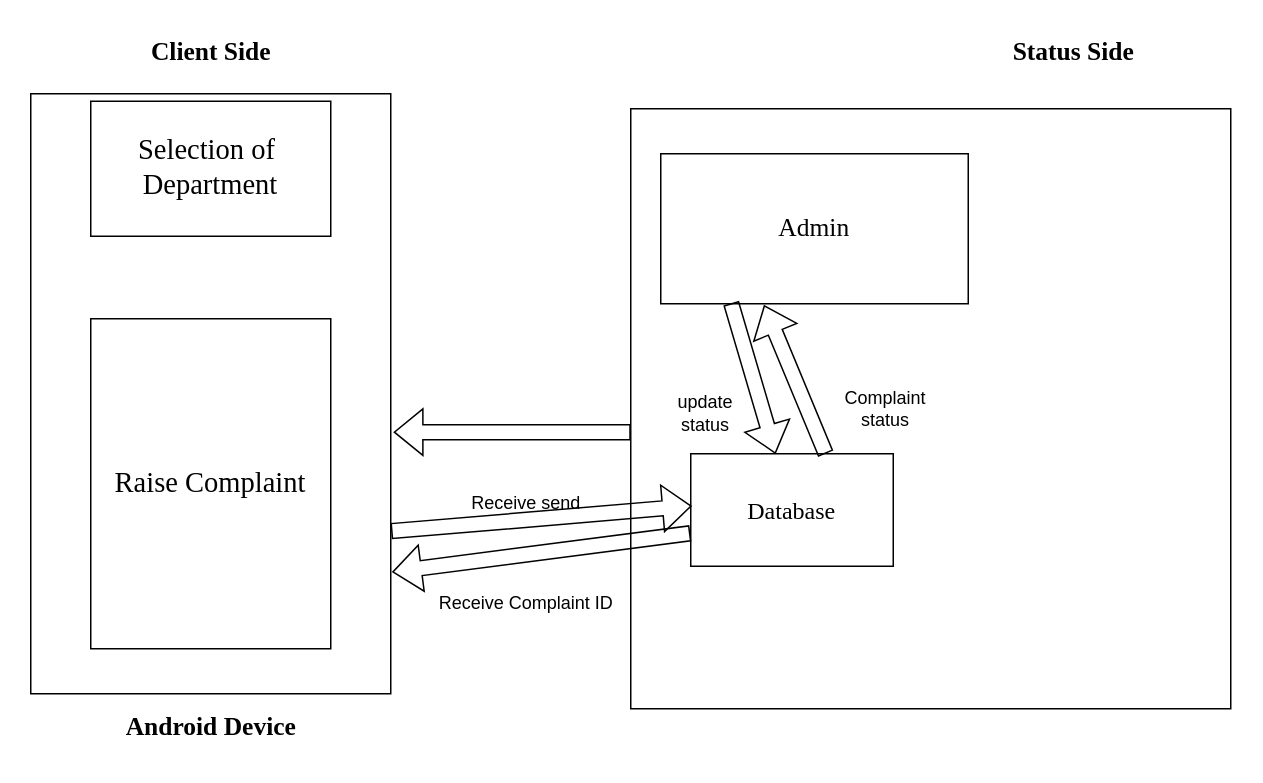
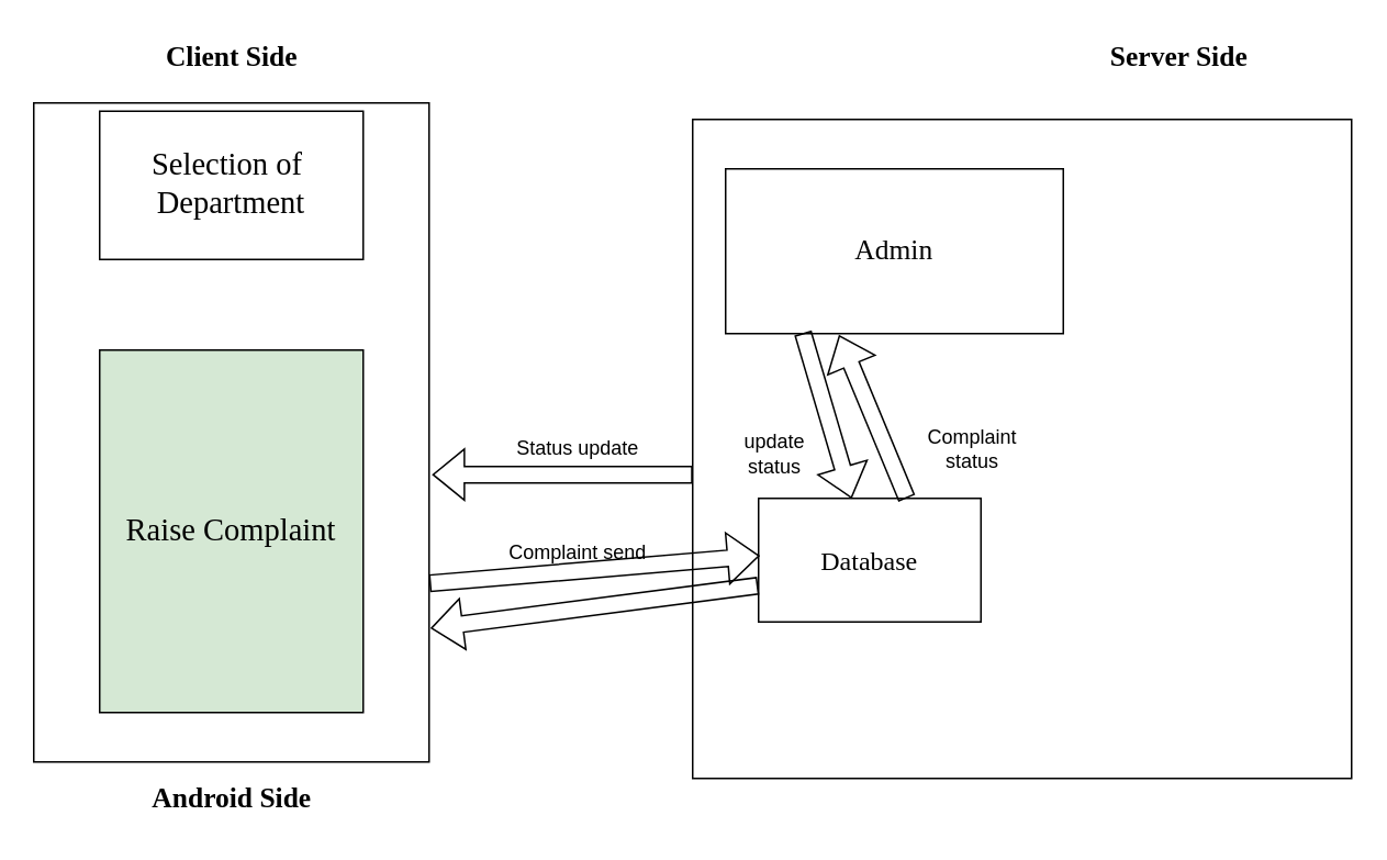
  <mxCell id="0" />
  <mxCell id="1" parent="0" />
  <mxCell id="2" value="" style="group;movable=0;resizable=0;rotatable=0;deletable=0;editable=0;locked=1;connectable=0;" vertex="1" connectable="0" parent="1"><mxGeometry x="20" y="20" width="800" height="480" as="geometry" /></mxCell>
  <mxCell id="3" value="" style="whiteSpace=wrap;html=1;" parent="2" vertex="1"><mxGeometry x="400" y="52" width="400" height="400" as="geometry" /></mxCell>
- <mxCell id="4" value="&lt;font face=&quot;Times New Roman&quot; style=&quot;font-size: 17px;&quot;&gt;&lt;b&gt;Status Side&lt;/b&gt;&lt;/font&gt;" style="text;html=1;align=center;verticalAlign=middle;resizable=0;points=[];autosize=1;strokeColor=none;fillColor=none;" parent="2" vertex="1"><mxGeometry x="640" width="110" height="30" as="geometry" /></mxCell>
+ <mxCell id="4" value="&lt;font face=&quot;Times New Roman&quot; style=&quot;font-size: 17px;&quot;&gt;&lt;b&gt;Server Side&lt;/b&gt;&lt;/font&gt;" style="text;html=1;align=center;verticalAlign=middle;resizable=0;points=[];autosize=1;strokeColor=none;fillColor=none;" parent="2" vertex="1"><mxGeometry x="640" width="110" height="30" as="geometry" /></mxCell>
  <mxCell id="5" value="&lt;font face=&quot;Times New Roman&quot; style=&quot;font-size: 17px;&quot;&gt;Admin&lt;/font&gt;" style="whiteSpace=wrap;html=1;" parent="2" vertex="1"><mxGeometry x="420" y="82" width="205" height="100" as="geometry" /></mxCell>
  <mxCell id="6" value="" style="group" parent="2" vertex="1" connectable="0"><mxGeometry width="240" height="480" as="geometry" /></mxCell>
  <mxCell id="7" value="" style="whiteSpace=wrap;html=1;imageAspect=0;fillColor=default;" parent="6" vertex="1"><mxGeometry y="42" width="240" height="400" as="geometry" /></mxCell>
  <mxCell id="8" value="&lt;pre style=&quot;line-height: 60%;&quot;&gt;&lt;font face=&quot;Times New Roman&quot;&gt;&lt;span style=&quot;font-size: 19px;&quot;&gt;Selection of &lt;/span&gt;&lt;/font&gt;&lt;/pre&gt;&lt;pre style=&quot;line-height: 60%;&quot;&gt;&lt;font face=&quot;Times New Roman&quot;&gt;&lt;span style=&quot;font-size: 19px;&quot;&gt;Department&lt;/span&gt;&lt;/font&gt;&lt;/pre&gt;" style="whiteSpace=wrap;html=1;" parent="6" vertex="1"><mxGeometry x="40" y="47" width="160" height="90" as="geometry" /></mxCell>
- <mxCell id="9" value="&lt;font face=&quot;Times New Roman&quot; style=&quot;font-size: 19px;&quot;&gt;Raise Complaint&lt;/font&gt;" style="whiteSpace=wrap;html=1;" parent="6" vertex="1"><mxGeometry x="40" y="192" width="160" height="220" as="geometry" /></mxCell>
+ <mxCell id="9" value="&lt;font face=&quot;Times New Roman&quot; style=&quot;font-size: 19px;&quot;&gt;Raise Complaint&lt;/font&gt;" style="whiteSpace=wrap;html=1;fillColor=#d5e8d4;" parent="6" vertex="1"><mxGeometry x="40" y="192" width="160" height="220" as="geometry" /></mxCell>
  <mxCell id="10" value="&lt;font face=&quot;Times New Roman&quot;&gt;&lt;span style=&quot;font-size: 17px;&quot;&gt;&lt;b&gt;Client Side&lt;/b&gt;&lt;/span&gt;&lt;/font&gt;" style="text;html=1;align=center;verticalAlign=middle;resizable=0;points=[];autosize=1;strokeColor=none;fillColor=none;" parent="6" vertex="1"><mxGeometry x="70" width="100" height="30" as="geometry" /></mxCell>
- <mxCell id="11" value="&lt;font face=&quot;Times New Roman&quot; style=&quot;font-size: 17px;&quot;&gt;&lt;b&gt;Android Device&lt;/b&gt;&lt;/font&gt;" style="text;html=1;align=center;verticalAlign=middle;resizable=0;points=[];autosize=1;strokeColor=none;fillColor=none;" parent="6" vertex="1"><mxGeometry x="50" y="450" width="140" height="30" as="geometry" /></mxCell>
+ <mxCell id="11" value="&lt;font face=&quot;Times New Roman&quot; style=&quot;font-size: 17px;&quot;&gt;&lt;b&gt;Android Side&lt;/b&gt;&lt;/font&gt;" style="text;html=1;align=center;verticalAlign=middle;resizable=0;points=[];autosize=1;strokeColor=none;fillColor=none;" parent="6" vertex="1"><mxGeometry x="50" y="450" width="140" height="30" as="geometry" /></mxCell>
  <mxCell id="12" value="&lt;font face=&quot;Times New Roman&quot; style=&quot;font-size: 16px;&quot;&gt;Database&lt;/font&gt;" style="whiteSpace=wrap;html=1;aspect=fixed;" parent="2" vertex="1"><mxGeometry x="440" y="282" width="135" height="75" as="geometry" /></mxCell>
  <mxCell id="13" value="" style="shape=flexArrow;endArrow=classic;html=1;rounded=0;exitX=1.001;exitY=0.729;exitDx=0;exitDy=0;exitPerimeter=0;entryX=0.005;entryY=0.464;entryDx=0;entryDy=0;entryPerimeter=0;" edge="1" parent="2" source="7" target="12"><mxGeometry width="50" height="50" relative="1" as="geometry"><mxPoint x="240" y="292" as="sourcePoint" /><mxPoint x="290" y="242" as="targetPoint" /></mxGeometry></mxCell>
  <mxCell id="14" value="" style="shape=flexArrow;endArrow=classic;html=1;rounded=0;exitX=-0.002;exitY=0.707;exitDx=0;exitDy=0;exitPerimeter=0;entryX=1.004;entryY=0.797;entryDx=0;entryDy=0;entryPerimeter=0;" edge="1" parent="2" source="12" target="7"><mxGeometry width="50" height="50" relative="1" as="geometry"><mxPoint x="250" y="363" as="sourcePoint" /><mxPoint x="451" y="362" as="targetPoint" /></mxGeometry></mxCell>
- <mxCell id="15" value="Receive send" style="text;html=1;align=center;verticalAlign=middle;resizable=0;points=[];autosize=1;strokeColor=none;fillColor=none;" vertex="1" parent="2"><mxGeometry x="275" y="300" width="110" height="30" as="geometry" /></mxCell>
- <mxCell id="16" value="Receive Complaint ID" style="text;html=1;align=center;verticalAlign=middle;resizable=0;points=[];autosize=1;strokeColor=none;fillColor=none;" vertex="1" parent="2"><mxGeometry x="260" y="367" width="140" height="30" as="geometry" /></mxCell>
+ <mxCell id="15" value="Complaint send" style="text;html=1;align=center;verticalAlign=middle;resizable=0;points=[];autosize=1;strokeColor=none;fillColor=none;" vertex="1" parent="2"><mxGeometry x="275" y="300" width="110" height="30" as="geometry" /></mxCell>
  <mxCell id="17" value="" style="shape=flexArrow;endArrow=classic;html=1;rounded=0;exitX=0.229;exitY=0.996;exitDx=0;exitDy=0;exitPerimeter=0;" edge="1" parent="2" source="5" target="12"><mxGeometry width="50" height="50" relative="1" as="geometry"><mxPoint x="490" y="282" as="sourcePoint" /><mxPoint x="540" y="232" as="targetPoint" /></mxGeometry></mxCell>
  <mxCell id="18" value="" style="shape=flexArrow;endArrow=classic;html=1;rounded=0;entryX=0.336;entryY=1.01;entryDx=0;entryDy=0;entryPerimeter=0;" edge="1" parent="2" target="5"><mxGeometry width="50" height="50" relative="1" as="geometry"><mxPoint x="530" y="282" as="sourcePoint" /><mxPoint x="530" y="292" as="targetPoint" /></mxGeometry></mxCell>
  <mxCell id="19" value="Complaint status" style="text;html=1;strokeColor=none;fillColor=none;align=center;verticalAlign=middle;whiteSpace=wrap;rounded=0;movable=0;resizable=0;rotatable=0;deletable=0;editable=0;locked=1;connectable=0;" vertex="1" parent="2"><mxGeometry x="540" y="237" width="60" height="30" as="geometry" /></mxCell>
  <mxCell id="20" value="update status" style="text;html=1;strokeColor=none;fillColor=none;align=center;verticalAlign=middle;whiteSpace=wrap;rounded=0;" vertex="1" parent="2"><mxGeometry x="420" y="240" width="60" height="30" as="geometry" /></mxCell>
  <mxCell id="21" value="" style="shape=flexArrow;endArrow=classic;html=1;rounded=0;entryX=1.008;entryY=0.564;entryDx=0;entryDy=0;entryPerimeter=0;exitX=0;exitY=0.539;exitDx=0;exitDy=0;exitPerimeter=0;" edge="1" parent="2" source="3" target="7"><mxGeometry width="50" height="50" relative="1" as="geometry"><mxPoint x="430" y="362" as="sourcePoint" /><mxPoint x="480" y="312" as="targetPoint" /></mxGeometry></mxCell>
+ <mxCell id="22" value="Status update" style="text;html=1;align=center;verticalAlign=middle;resizable=0;points=[];autosize=1;strokeColor=none;fillColor=none;" vertex="1" parent="2"><mxGeometry x="280" y="237" width="100" height="30" as="geometry" /></mxCell>
